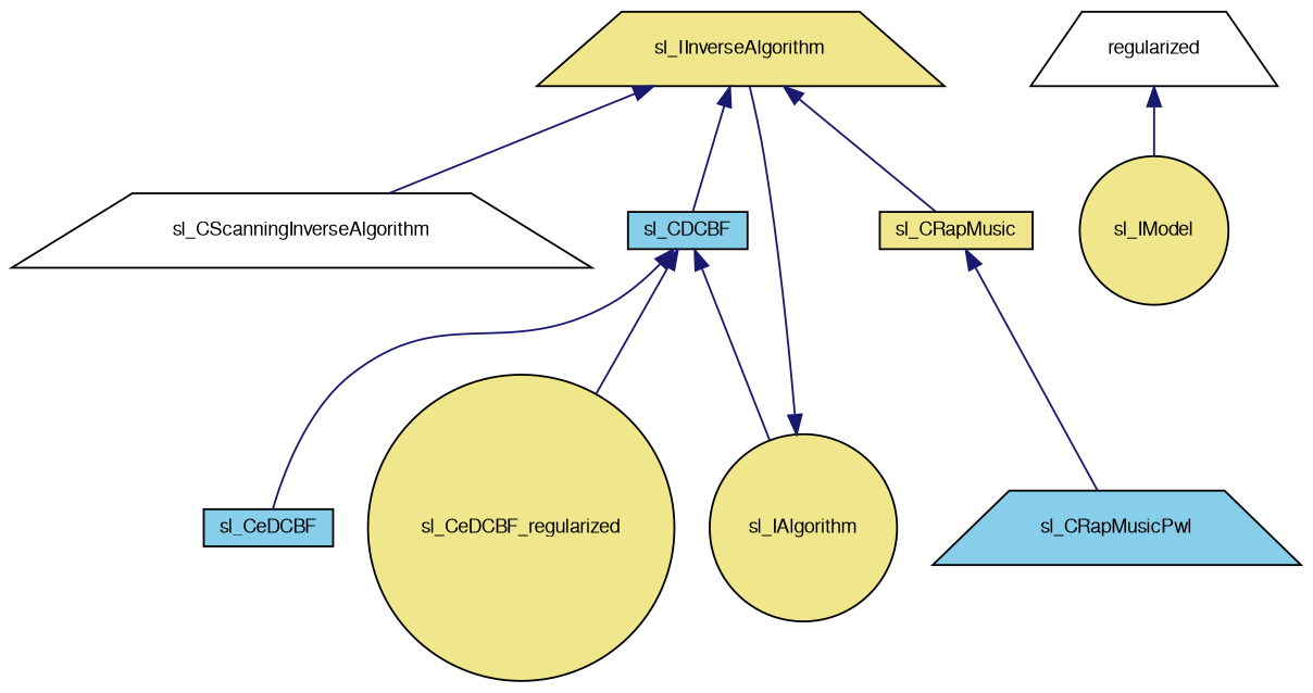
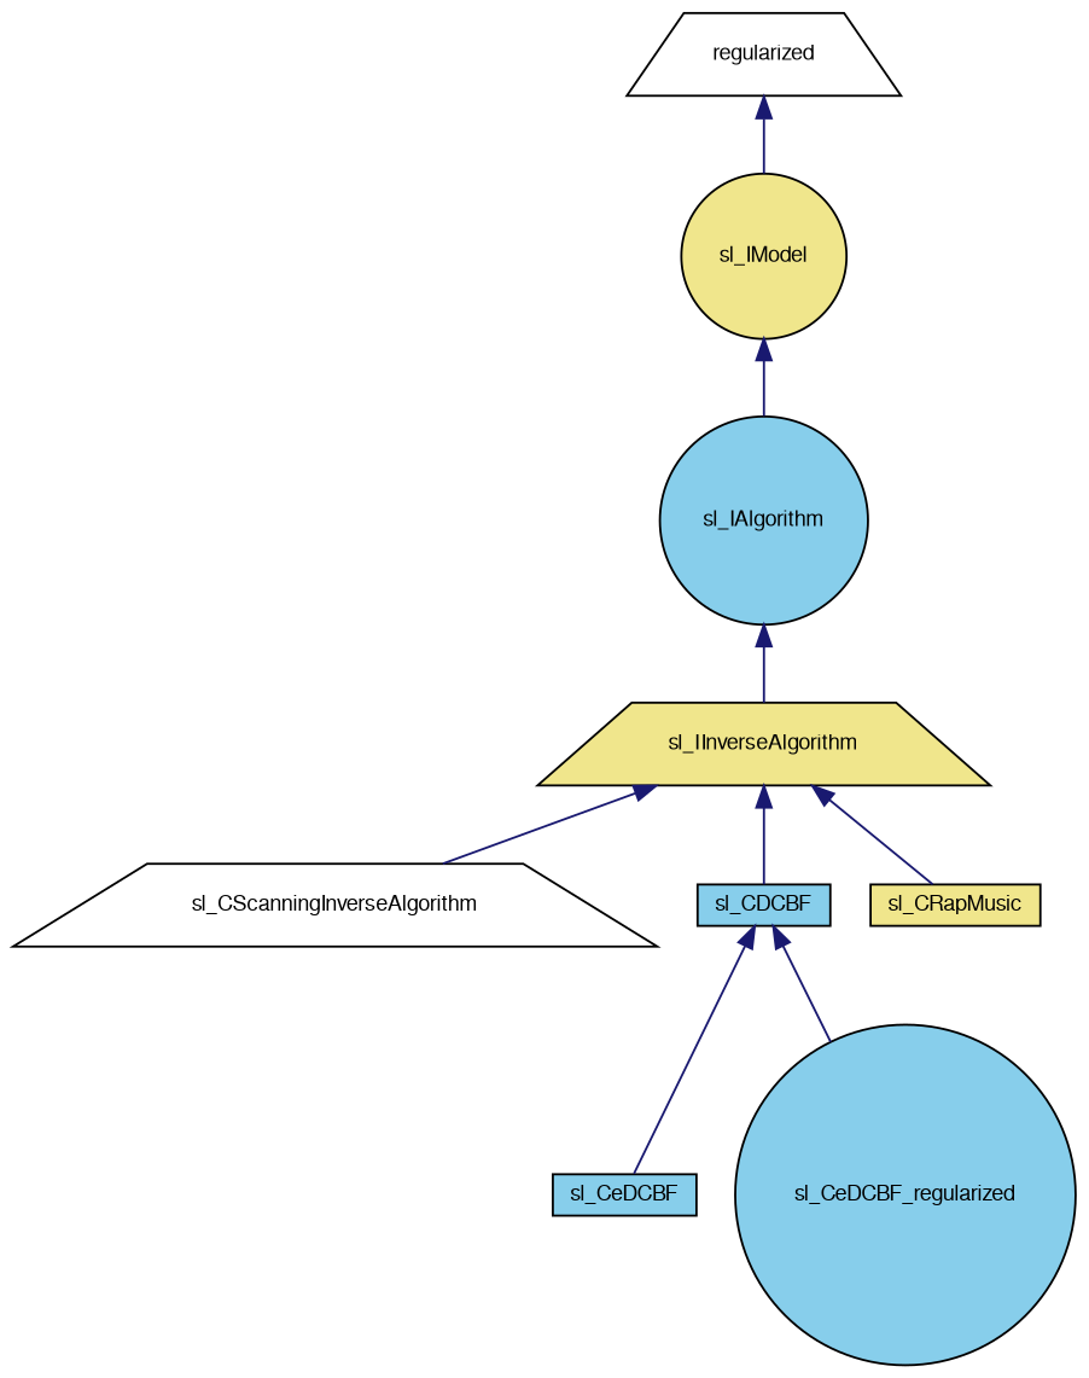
  digraph {
    node [color=black fillcolor=skyblue fontname=FreeSans fontsize=10 shape=trapezium style=filled]
    edge [color=midnightblue dir=back fontname=FreeSans fontsize=10 labelfontname=FreeSans labelfontsize=10 style=solid]
    n1 [fillcolor=white fontcolor=black height=0.2 label=sl_CScanningInverseAlgorithm width=0.4]
    n2 [height=0.2 label=sl_CDCBF shape=box width=0.4]
    n3 [height=0.2 label=sl_CeDCBF shape=box width=0.4]
-   n4 [fillcolor=khaki height=0.2 label=sl_CeDCBF_regularized shape=circle width=0.4]
+   n4 [height=0.2 label=sl_CeDCBF_regularized shape=circle width=0.4]
    n5 [fillcolor=khaki height=0.2 label=sl_CRapMusic shape=box width=0.4]
-   n6 [height=0.2 label=sl_CRapMusicPwl width=0.4]
    n7 [fillcolor=khaki height=0.2 label=sl_IInverseAlgorithm width=0.4]
-   n8 [fillcolor=khaki height=0.2 label=sl_IAlgorithm shape=circle width=0.4]
+   n8 [height=0.2 label=sl_IAlgorithm shape=circle width=0.4]
    n9 [fillcolor=khaki height=0.2 label=sl_IModel shape=circle width=0.4]
    n10 [fillcolor=white height=0.2 label=regularized width=0.4]
    n2 -> n3
    n2 -> n4
-   n5 -> n6
    n7 -> n1
    n7 -> n2
    n7 -> n5
    n8 -> n7
-   n2 -> n8
+   n9 -> n8
    n10 -> n9
  }
